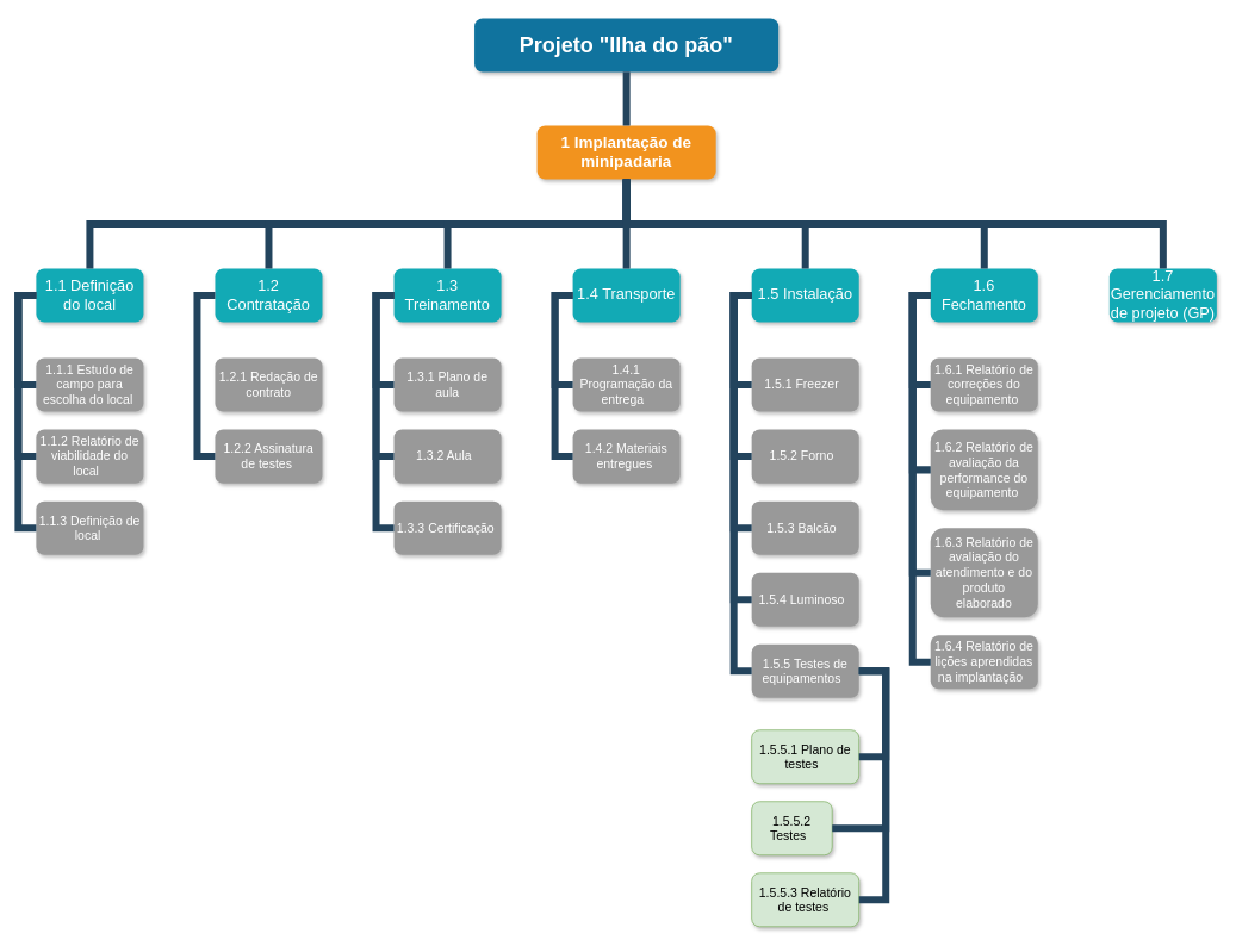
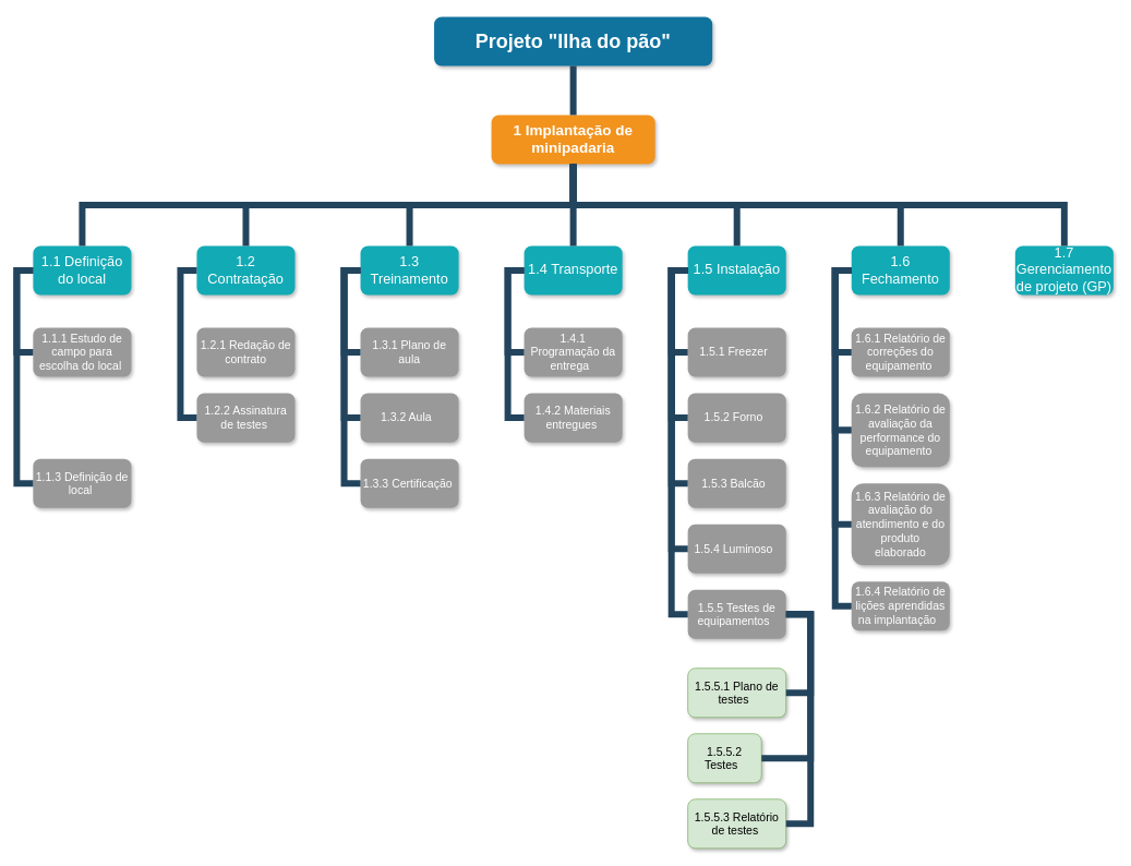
  <mxCell id="0" />
  <mxCell id="1" parent="0" />
  <mxCell id="2" value="Projeto &quot;Ilha do pão&quot;" style="whiteSpace=wrap;rounded=1;shadow=1;fillColor=#10739E;strokeColor=none;fontColor=#FFFFFF;fontStyle=1;fontSize=24;" parent="1" vertex="1"><mxGeometry x="530" y="20" width="340" height="60" as="geometry" /></mxCell>
  <mxCell id="3" value="1 Implantação de minipadaria " style="whiteSpace=wrap;rounded=1;fillColor=#F2931E;strokeColor=none;shadow=1;fontColor=#FFFFFF;fontStyle=1;fontSize=18;" parent="1" vertex="1"><mxGeometry x="600" y="140" width="200" height="60" as="geometry" /></mxCell>
  <mxCell id="4" value="1.1 Definição do local " style="whiteSpace=wrap;rounded=1;fillColor=#12AAB5;strokeColor=none;shadow=1;fontColor=#FFFFFF;fontSize=17;" parent="1" vertex="1"><mxGeometry x="40" y="300" width="120" height="60" as="geometry" /></mxCell>
  <mxCell id="5" value="1.2 Contratação " style="whiteSpace=wrap;rounded=1;fillColor=#12AAB5;strokeColor=none;shadow=1;fontColor=#FFFFFF;fontSize=17;" parent="1" vertex="1"><mxGeometry x="240" y="300" width="120" height="60" as="geometry" /></mxCell>
  <mxCell id="6" value="1.1.1 Estudo de campo para escolha do local " style="whiteSpace=wrap;rounded=1;fillColor=#999999;strokeColor=none;shadow=1;fontColor=#FFFFFF;fontStyle=0;fontSize=14;" parent="1" vertex="1"><mxGeometry x="40" y="400" width="120" height="60" as="geometry" /></mxCell>
- <mxCell id="7" value="1.1.2 Relatório de viabilidade do local  " style="whiteSpace=wrap;rounded=1;fillColor=#999999;strokeColor=none;shadow=1;fontColor=#FFFFFF;fontStyle=0;fontSize=14;" parent="1" vertex="1"><mxGeometry x="40" y="480" width="120" height="60" as="geometry" /></mxCell>
  <mxCell id="8" value="1.1.3 Definição de local " style="whiteSpace=wrap;rounded=1;fillColor=#999999;strokeColor=none;shadow=1;fontColor=#FFFFFF;fontStyle=0;fontSize=14;" parent="1" vertex="1"><mxGeometry x="40" y="560" width="120" height="60" as="geometry" /></mxCell>
  <mxCell id="9" value="1.2.1 Redação de contrato" style="whiteSpace=wrap;rounded=1;fillColor=#999999;strokeColor=none;shadow=1;fontColor=#FFFFFF;fontStyle=0;fontSize=14;" parent="1" vertex="1"><mxGeometry x="240" y="400" width="120" height="60" as="geometry" /></mxCell>
  <mxCell id="10" value="1.2.2 Assinatura de testes " style="whiteSpace=wrap;rounded=1;fillColor=#999999;strokeColor=none;shadow=1;fontColor=#FFFFFF;fontStyle=0;fontSize=14;" parent="1" vertex="1"><mxGeometry x="240" y="480" width="120" height="60" as="geometry" /></mxCell>
  <mxCell id="11" value="" style="edgeStyle=elbowEdgeStyle;elbow=horizontal;rounded=0;fontColor=#000000;endArrow=none;endFill=0;strokeWidth=8;strokeColor=#23445D;fontSize=14;" parent="1" source="4" target="6" edge="1"><mxGeometry width="100" height="100" relative="1" as="geometry"><mxPoint x="20" y="330" as="sourcePoint" /><mxPoint x="30" y="430" as="targetPoint" /><Array as="points"><mxPoint x="20" y="380" /></Array></mxGeometry></mxCell>
- <mxCell id="12" value="" style="edgeStyle=elbowEdgeStyle;elbow=horizontal;rounded=0;fontColor=#000000;endArrow=none;endFill=0;strokeWidth=8;strokeColor=#23445D;fontSize=14;" parent="1" source="4" target="7" edge="1"><mxGeometry width="100" height="100" relative="1" as="geometry"><mxPoint x="30" y="330" as="sourcePoint" /><mxPoint x="30" y="510" as="targetPoint" /><Array as="points"><mxPoint x="20" y="420" /></Array></mxGeometry></mxCell>
  <mxCell id="13" value="" style="edgeStyle=elbowEdgeStyle;elbow=horizontal;rounded=0;fontColor=#000000;endArrow=none;endFill=0;strokeWidth=8;strokeColor=#23445D;fontSize=14;" parent="1" source="4" target="8" edge="1"><mxGeometry width="100" height="100" relative="1" as="geometry"><mxPoint x="30" y="330" as="sourcePoint" /><mxPoint x="30" y="590" as="targetPoint" /><Array as="points"><mxPoint x="20" y="470" /></Array></mxGeometry></mxCell>
  <mxCell id="14" value="" style="edgeStyle=elbowEdgeStyle;elbow=horizontal;rounded=0;fontColor=#000000;endArrow=none;endFill=0;strokeWidth=8;strokeColor=#23445D;fontSize=14;" parent="1" source="5" target="10" edge="1"><mxGeometry width="100" height="100" relative="1" as="geometry"><mxPoint x="220" y="330" as="sourcePoint" /><mxPoint x="220" y="510" as="targetPoint" /><Array as="points"><mxPoint x="220" y="420" /></Array></mxGeometry></mxCell>
  <mxCell id="15" value="" style="edgeStyle=elbowEdgeStyle;elbow=vertical;rounded=0;fontColor=#000000;endArrow=none;endFill=0;strokeWidth=8;strokeColor=#23445D;fontSize=14;" parent="1" source="3" target="4" edge="1"><mxGeometry width="100" height="100" relative="1" as="geometry"><mxPoint x="870" y="290" as="sourcePoint" /><mxPoint x="770" y="180" as="targetPoint" /></mxGeometry></mxCell>
  <mxCell id="16" value="" style="edgeStyle=elbowEdgeStyle;elbow=vertical;rounded=0;fontColor=#000000;endArrow=none;endFill=0;strokeWidth=8;strokeColor=#23445D;fontSize=14;" parent="1" source="3" target="5" edge="1"><mxGeometry width="100" height="100" relative="1" as="geometry"><mxPoint x="960" y="280" as="sourcePoint" /><mxPoint x="1060" y="180" as="targetPoint" /></mxGeometry></mxCell>
  <mxCell id="17" value="" style="edgeStyle=elbowEdgeStyle;elbow=vertical;rounded=0;fontColor=#000000;endArrow=none;endFill=0;strokeWidth=8;strokeColor=#23445D;fontSize=14;" parent="1" source="2" target="3" edge="1"><mxGeometry width="100" height="100" relative="1" as="geometry"><mxPoint x="100" y="160" as="sourcePoint" /><mxPoint x="200" y="60" as="targetPoint" /></mxGeometry></mxCell>
  <mxCell id="18" value="1.4 Transporte &#10; " style="whiteSpace=wrap;rounded=1;fillColor=#12AAB5;strokeColor=none;shadow=1;fontColor=#FFFFFF;fontSize=17;" vertex="1" parent="1"><mxGeometry x="640" y="300" width="120" height="60" as="geometry" /></mxCell>
  <mxCell id="19" value="1.4.1 Programação da entrega  " style="whiteSpace=wrap;rounded=1;fillColor=#999999;strokeColor=none;shadow=1;fontColor=#FFFFFF;fontStyle=0;fontSize=14;" vertex="1" parent="1"><mxGeometry x="640" y="400" width="120" height="60" as="geometry" /></mxCell>
  <mxCell id="20" value="1.4.2 Materiais entregues " style="whiteSpace=wrap;rounded=1;fillColor=#999999;strokeColor=none;shadow=1;fontColor=#FFFFFF;fontStyle=0;fontSize=14;" vertex="1" parent="1"><mxGeometry x="640" y="480" width="120" height="60" as="geometry" /></mxCell>
  <mxCell id="21" value="" style="edgeStyle=elbowEdgeStyle;elbow=horizontal;rounded=0;fontColor=#000000;endArrow=none;endFill=0;strokeWidth=8;strokeColor=#23445D;fontSize=14;" edge="1" parent="1" source="18" target="19"><mxGeometry width="100" height="100" relative="1" as="geometry"><mxPoint x="620" y="330" as="sourcePoint" /><mxPoint x="630" y="430" as="targetPoint" /><Array as="points"><mxPoint x="620" y="380" /></Array></mxGeometry></mxCell>
  <mxCell id="22" value="" style="edgeStyle=elbowEdgeStyle;elbow=horizontal;rounded=0;fontColor=#000000;endArrow=none;endFill=0;strokeWidth=8;strokeColor=#23445D;fontSize=14;" edge="1" parent="1" source="18" target="20"><mxGeometry width="100" height="100" relative="1" as="geometry"><mxPoint x="630" y="330" as="sourcePoint" /><mxPoint x="630" y="510" as="targetPoint" /><Array as="points"><mxPoint x="620" y="420" /></Array></mxGeometry></mxCell>
  <mxCell id="23" value="1.3 Treinamento " style="whiteSpace=wrap;rounded=1;fillColor=#12AAB5;strokeColor=none;shadow=1;fontColor=#FFFFFF;fontSize=17;" vertex="1" parent="1"><mxGeometry x="440" y="300" width="120" height="60" as="geometry" /></mxCell>
  <mxCell id="24" value="1.3.1 Plano de aula" style="whiteSpace=wrap;rounded=1;fillColor=#999999;strokeColor=none;shadow=1;fontColor=#FFFFFF;fontStyle=0;fontSize=14;" vertex="1" parent="1"><mxGeometry x="440" y="400" width="120" height="60" as="geometry" /></mxCell>
  <mxCell id="25" value="1.3.2 Aula  " style="whiteSpace=wrap;rounded=1;fillColor=#999999;strokeColor=none;shadow=1;fontColor=#FFFFFF;fontStyle=0;fontSize=14;" vertex="1" parent="1"><mxGeometry x="440" y="480" width="120" height="60" as="geometry" /></mxCell>
  <mxCell id="26" value="1.3.3 Certificação " style="whiteSpace=wrap;rounded=1;fillColor=#999999;strokeColor=none;shadow=1;fontColor=#FFFFFF;fontStyle=0;fontSize=14;" vertex="1" parent="1"><mxGeometry x="440" y="560" width="120" height="60" as="geometry" /></mxCell>
  <mxCell id="27" value="" style="edgeStyle=elbowEdgeStyle;elbow=horizontal;rounded=0;fontColor=#000000;endArrow=none;endFill=0;strokeWidth=8;strokeColor=#23445D;fontSize=14;" edge="1" parent="1" source="23" target="24"><mxGeometry width="100" height="100" relative="1" as="geometry"><mxPoint x="420" y="330" as="sourcePoint" /><mxPoint x="430" y="430" as="targetPoint" /><Array as="points"><mxPoint x="420" y="380" /></Array></mxGeometry></mxCell>
  <mxCell id="28" value="" style="edgeStyle=elbowEdgeStyle;elbow=horizontal;rounded=0;fontColor=#000000;endArrow=none;endFill=0;strokeWidth=8;strokeColor=#23445D;fontSize=14;" edge="1" parent="1" source="23" target="25"><mxGeometry width="100" height="100" relative="1" as="geometry"><mxPoint x="430" y="330" as="sourcePoint" /><mxPoint x="430" y="510" as="targetPoint" /><Array as="points"><mxPoint x="420" y="420" /></Array></mxGeometry></mxCell>
  <mxCell id="29" value="" style="edgeStyle=elbowEdgeStyle;elbow=horizontal;rounded=0;fontColor=#000000;endArrow=none;endFill=0;strokeWidth=8;strokeColor=#23445D;fontSize=14;" edge="1" parent="1" source="23" target="26"><mxGeometry width="100" height="100" relative="1" as="geometry"><mxPoint x="430" y="330" as="sourcePoint" /><mxPoint x="430" y="590" as="targetPoint" /><Array as="points"><mxPoint x="420" y="470" /></Array></mxGeometry></mxCell>
  <mxCell id="30" value="1.6 Fechamento  &#10; " style="whiteSpace=wrap;rounded=1;fillColor=#12AAB5;strokeColor=none;shadow=1;fontColor=#FFFFFF;fontSize=17;" vertex="1" parent="1"><mxGeometry x="1040" y="300" width="120" height="60" as="geometry" /></mxCell>
  <mxCell id="31" value="1.6.1 Relatório de correções do equipamento " style="whiteSpace=wrap;rounded=1;fillColor=#999999;strokeColor=none;shadow=1;fontColor=#FFFFFF;fontStyle=0;fontSize=14;" vertex="1" parent="1"><mxGeometry x="1040" y="400" width="120" height="60" as="geometry" /></mxCell>
  <mxCell id="32" value="1.6.2 Relatório de avaliação da performance do equipamento " style="whiteSpace=wrap;rounded=1;fillColor=#999999;strokeColor=none;shadow=1;fontColor=#FFFFFF;fontStyle=0;fontSize=14;" vertex="1" parent="1"><mxGeometry x="1040" y="480" width="120" height="90" as="geometry" /></mxCell>
  <mxCell id="33" value="1.6.3 Relatório de avaliação do atendimento e do produto&#10;elaborado" style="whiteSpace=wrap;rounded=1;fillColor=#999999;strokeColor=none;shadow=1;fontColor=#FFFFFF;fontStyle=0;fontSize=14;" vertex="1" parent="1"><mxGeometry x="1040" y="590" width="120" height="100" as="geometry" /></mxCell>
  <mxCell id="34" value="1.6.4 Relatório de lições aprendidas na implantação  " style="whiteSpace=wrap;rounded=1;fillColor=#999999;strokeColor=none;shadow=1;fontColor=#FFFFFF;fontStyle=0;fontSize=14;" vertex="1" parent="1"><mxGeometry x="1040" y="710" width="120" height="60" as="geometry" /></mxCell>
  <mxCell id="35" value="" style="edgeStyle=elbowEdgeStyle;elbow=horizontal;rounded=0;fontColor=#000000;endArrow=none;endFill=0;strokeWidth=8;strokeColor=#23445D;fontSize=14;" edge="1" parent="1" source="30" target="31"><mxGeometry width="100" height="100" relative="1" as="geometry"><mxPoint x="1020" y="330" as="sourcePoint" /><mxPoint x="1030" y="430" as="targetPoint" /><Array as="points"><mxPoint x="1020" y="380" /></Array></mxGeometry></mxCell>
  <mxCell id="36" value="" style="edgeStyle=elbowEdgeStyle;elbow=horizontal;rounded=0;fontColor=#000000;endArrow=none;endFill=0;strokeWidth=8;strokeColor=#23445D;fontSize=14;" edge="1" parent="1" source="30" target="32"><mxGeometry width="100" height="100" relative="1" as="geometry"><mxPoint x="1030" y="330" as="sourcePoint" /><mxPoint x="1030" y="510" as="targetPoint" /><Array as="points"><mxPoint x="1020" y="420" /></Array></mxGeometry></mxCell>
  <mxCell id="37" value="" style="edgeStyle=elbowEdgeStyle;elbow=horizontal;rounded=0;fontColor=#000000;endArrow=none;endFill=0;strokeWidth=8;strokeColor=#23445D;fontSize=14;" edge="1" parent="1" source="30" target="34"><mxGeometry width="100" height="100" relative="1" as="geometry"><mxPoint x="1030" y="330" as="sourcePoint" /><mxPoint x="1030" y="670" as="targetPoint" /><Array as="points"><mxPoint x="1020" y="500" /></Array></mxGeometry></mxCell>
  <mxCell id="38" value="" style="edgeStyle=elbowEdgeStyle;elbow=horizontal;rounded=0;fontColor=#000000;endArrow=none;endFill=0;strokeWidth=8;strokeColor=#23445D;fontSize=14;" edge="1" parent="1" source="30" target="33"><mxGeometry width="100" height="100" relative="1" as="geometry"><mxPoint x="1030" y="330" as="sourcePoint" /><mxPoint x="1030" y="590" as="targetPoint" /><Array as="points"><mxPoint x="1020" y="470" /></Array></mxGeometry></mxCell>
  <mxCell id="39" value="1.5 Instalação&#10; " style="whiteSpace=wrap;rounded=1;fillColor=#12AAB5;strokeColor=none;shadow=1;fontColor=#FFFFFF;fontSize=17;" vertex="1" parent="1"><mxGeometry x="840" y="300" width="120" height="60" as="geometry" /></mxCell>
  <mxCell id="40" value="1.5.1 Freezer  " style="whiteSpace=wrap;rounded=1;fillColor=#999999;strokeColor=none;shadow=1;fontColor=#FFFFFF;fontStyle=0;fontSize=14;" vertex="1" parent="1"><mxGeometry x="840" y="400" width="120" height="60" as="geometry" /></mxCell>
  <mxCell id="41" value="1.5.2 Forno  " style="whiteSpace=wrap;rounded=1;fillColor=#999999;strokeColor=none;shadow=1;fontColor=#FFFFFF;fontStyle=0;fontSize=14;" vertex="1" parent="1"><mxGeometry x="840" y="480" width="120" height="60" as="geometry" /></mxCell>
  <mxCell id="42" value="1.5.3 Balcão  " style="whiteSpace=wrap;rounded=1;fillColor=#999999;strokeColor=none;shadow=1;fontColor=#FFFFFF;fontStyle=0;fontSize=14;" vertex="1" parent="1"><mxGeometry x="840" y="560" width="120" height="60" as="geometry" /></mxCell>
  <mxCell id="43" value="1.5.4 Luminoso  " style="whiteSpace=wrap;rounded=1;fillColor=#999999;strokeColor=none;shadow=1;fontColor=#FFFFFF;fontStyle=0;fontSize=14;" vertex="1" parent="1"><mxGeometry x="840" y="640" width="120" height="60" as="geometry" /></mxCell>
  <mxCell id="44" value="1.5.5 Testes de equipamentos  " style="whiteSpace=wrap;rounded=1;fillColor=#999999;strokeColor=none;shadow=1;fontColor=#FFFFFF;fontStyle=0;fontSize=14;" vertex="1" parent="1"><mxGeometry x="840" y="720" width="120" height="60" as="geometry" /></mxCell>
  <mxCell id="45" value="" style="edgeStyle=elbowEdgeStyle;elbow=horizontal;rounded=0;fontColor=#000000;endArrow=none;endFill=0;strokeWidth=8;strokeColor=#23445D;fontSize=14;" edge="1" parent="1" source="39" target="40"><mxGeometry width="100" height="100" relative="1" as="geometry"><mxPoint x="820" y="330" as="sourcePoint" /><mxPoint x="830" y="430" as="targetPoint" /><Array as="points"><mxPoint x="820" y="380" /></Array></mxGeometry></mxCell>
  <mxCell id="46" value="" style="edgeStyle=elbowEdgeStyle;elbow=horizontal;rounded=0;fontColor=#000000;endArrow=none;endFill=0;strokeWidth=8;strokeColor=#23445D;fontSize=14;" edge="1" parent="1" source="39" target="41"><mxGeometry width="100" height="100" relative="1" as="geometry"><mxPoint x="830" y="330" as="sourcePoint" /><mxPoint x="830" y="510" as="targetPoint" /><Array as="points"><mxPoint x="820" y="420" /></Array></mxGeometry></mxCell>
  <mxCell id="47" value="" style="edgeStyle=elbowEdgeStyle;elbow=horizontal;rounded=0;fontColor=#000000;endArrow=none;endFill=0;strokeWidth=8;strokeColor=#23445D;fontSize=14;" edge="1" parent="1" source="39" target="44"><mxGeometry width="100" height="100" relative="1" as="geometry"><mxPoint x="830" y="330" as="sourcePoint" /><mxPoint x="830" y="750" as="targetPoint" /><Array as="points"><mxPoint x="820" y="550" /></Array></mxGeometry></mxCell>
  <mxCell id="48" value="" style="edgeStyle=elbowEdgeStyle;elbow=horizontal;rounded=0;fontColor=#000000;endArrow=none;endFill=0;strokeWidth=8;strokeColor=#23445D;fontSize=14;" edge="1" parent="1" source="39" target="43"><mxGeometry width="100" height="100" relative="1" as="geometry"><mxPoint x="830" y="330" as="sourcePoint" /><mxPoint x="830" y="670" as="targetPoint" /><Array as="points"><mxPoint x="820" y="500" /></Array></mxGeometry></mxCell>
  <mxCell id="49" value="" style="edgeStyle=elbowEdgeStyle;elbow=horizontal;rounded=0;fontColor=#000000;endArrow=none;endFill=0;strokeWidth=8;strokeColor=#23445D;fontSize=14;" edge="1" parent="1" source="39" target="42"><mxGeometry width="100" height="100" relative="1" as="geometry"><mxPoint x="830" y="330" as="sourcePoint" /><mxPoint x="830" y="590" as="targetPoint" /><Array as="points"><mxPoint x="820" y="470" /></Array></mxGeometry></mxCell>
  <mxCell id="50" value="1.7 Gerenciamento de projeto (GP) &#10; " style="whiteSpace=wrap;rounded=1;fillColor=#12AAB5;strokeColor=none;shadow=1;fontColor=#FFFFFF;fontSize=17;" vertex="1" parent="1"><mxGeometry x="1240" y="300" width="120" height="60" as="geometry" /></mxCell>
  <mxCell id="51" value="" style="edgeStyle=elbowEdgeStyle;elbow=vertical;rounded=0;fontColor=#000000;endArrow=none;endFill=0;strokeWidth=8;strokeColor=#23445D;entryX=0.5;entryY=0;entryDx=0;entryDy=0;exitX=0.5;exitY=1;exitDx=0;exitDy=0;fontSize=14;" edge="1" parent="1" source="3" target="18"><mxGeometry width="100" height="100" relative="1" as="geometry"><mxPoint x="700" y="250" as="sourcePoint" /><mxPoint x="870" y="270" as="targetPoint" /></mxGeometry></mxCell>
  <mxCell id="52" value="" style="edgeStyle=elbowEdgeStyle;elbow=vertical;rounded=0;fontColor=#000000;endArrow=none;endFill=0;strokeWidth=8;strokeColor=#23445D;entryX=0.5;entryY=0;entryDx=0;entryDy=0;exitX=0.5;exitY=1;exitDx=0;exitDy=0;fontSize=14;" edge="1" parent="1" source="3" target="23"><mxGeometry width="100" height="100" relative="1" as="geometry"><mxPoint x="1040" y="190" as="sourcePoint" /><mxPoint x="650" y="290" as="targetPoint" /></mxGeometry></mxCell>
  <mxCell id="53" value="" style="edgeStyle=elbowEdgeStyle;elbow=vertical;rounded=0;fontColor=#000000;endArrow=none;endFill=0;strokeWidth=8;strokeColor=#23445D;entryX=0.5;entryY=0;entryDx=0;entryDy=0;exitX=0.5;exitY=1;exitDx=0;exitDy=0;fontSize=14;" edge="1" parent="1" source="3" target="39"><mxGeometry width="100" height="100" relative="1" as="geometry"><mxPoint x="950" y="160" as="sourcePoint" /><mxPoint x="560" y="260" as="targetPoint" /></mxGeometry></mxCell>
  <mxCell id="54" value="" style="edgeStyle=elbowEdgeStyle;elbow=vertical;rounded=0;fontColor=#000000;endArrow=none;endFill=0;strokeWidth=8;strokeColor=#23445D;exitX=0.5;exitY=1;exitDx=0;exitDy=0;entryX=0.5;entryY=0;entryDx=0;entryDy=0;fontSize=14;" edge="1" parent="1" source="3" target="30"><mxGeometry width="100" height="100" relative="1" as="geometry"><mxPoint x="1120" y="230" as="sourcePoint" /><mxPoint x="730" y="330" as="targetPoint" /></mxGeometry></mxCell>
  <mxCell id="55" value="" style="edgeStyle=elbowEdgeStyle;elbow=vertical;rounded=0;fontColor=#000000;endArrow=none;endFill=0;strokeWidth=8;strokeColor=#23445D;entryX=0.5;entryY=0;entryDx=0;entryDy=0;exitX=0.5;exitY=1;exitDx=0;exitDy=0;fontSize=14;" edge="1" parent="1" source="3" target="50"><mxGeometry width="100" height="100" relative="1" as="geometry"><mxPoint x="1330" y="90" as="sourcePoint" /><mxPoint x="940" y="190" as="targetPoint" /></mxGeometry></mxCell>
  <mxCell id="56" value="1.5.5.1 Plano de testes  " style="whiteSpace=wrap;rounded=1;fillColor=#d5e8d4;strokeColor=#82b366;shadow=1;fontStyle=0;fontSize=14;" vertex="1" parent="1"><mxGeometry x="840" y="816" width="120" height="60" as="geometry" /></mxCell>
  <mxCell id="57" value="1.5.5.2 Testes  " style="whiteSpace=wrap;rounded=1;fillColor=#d5e8d4;strokeColor=#82b366;shadow=1;fontStyle=0;fontSize=14;" vertex="1" parent="1"><mxGeometry x="840" y="896" width="90" height="60" as="geometry" /></mxCell>
  <mxCell id="58" value="1.5.5.3 Relatório de testes " style="whiteSpace=wrap;rounded=1;fillColor=#d5e8d4;strokeColor=#82b366;shadow=1;fontStyle=0;fontSize=14;" vertex="1" parent="1"><mxGeometry x="840" y="976" width="120" height="60" as="geometry" /></mxCell>
  <mxCell id="59" value="" style="edgeStyle=elbowEdgeStyle;elbow=horizontal;rounded=0;fontColor=#000000;endArrow=none;endFill=0;strokeWidth=8;strokeColor=#23445D;exitX=1;exitY=0.5;exitDx=0;exitDy=0;fontSize=14;" edge="1" parent="1" target="56" source="44"><mxGeometry width="100" height="100" relative="1" as="geometry"><mxPoint x="1010" y="750" as="sourcePoint" /><mxPoint x="1000" y="850" as="targetPoint" /><Array as="points"><mxPoint x="990" y="800" /></Array></mxGeometry></mxCell>
  <mxCell id="60" value="" style="edgeStyle=elbowEdgeStyle;elbow=horizontal;rounded=0;fontColor=#000000;endArrow=none;endFill=0;strokeWidth=8;strokeColor=#23445D;exitX=1;exitY=0.5;exitDx=0;exitDy=0;fontSize=14;" edge="1" parent="1" target="57" source="44"><mxGeometry width="100" height="100" relative="1" as="geometry"><mxPoint x="1010" y="750" as="sourcePoint" /><mxPoint x="1000" y="930" as="targetPoint" /><Array as="points"><mxPoint x="990" y="840" /></Array></mxGeometry></mxCell>
  <mxCell id="61" value="" style="edgeStyle=elbowEdgeStyle;elbow=horizontal;rounded=0;fontColor=#000000;endArrow=none;endFill=0;strokeWidth=8;strokeColor=#23445D;exitX=1;exitY=0.5;exitDx=0;exitDy=0;fontSize=14;" edge="1" parent="1" target="58" source="44"><mxGeometry width="100" height="100" relative="1" as="geometry"><mxPoint x="1010" y="750" as="sourcePoint" /><mxPoint x="1000" y="1010" as="targetPoint" /><Array as="points"><mxPoint x="990" y="890" /></Array></mxGeometry></mxCell>
